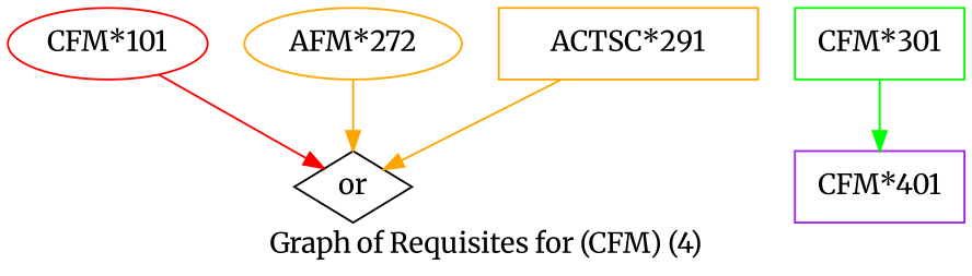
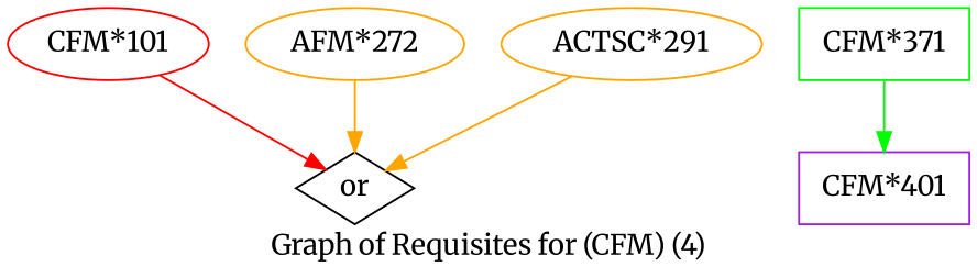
  strict digraph {
    fontname=Merriweather
    label="Graph of Requisites for (CFM) (4)"
    node [color=orange fontname=Merriweather]
    edge [color=orange fontname=Merriweather]
    "CFM*101" [color=red height=0.5 shape=ellipse width=1.1806]
    n2 [height=0.5 label=or shape=diamond width=0.81703 color=""]
-   "CFM*301" [color=green height=0.5 shape=box width=1.1806]
+   "CFM*301" [color=green height=0.5 shape=box width=1.1806 label="CFM*371"]
    "CFM*401" [color=purple height=0.5 shape=box width=1.1806]
    "AFM*272" [height=0.5 width=1.5165]
-   "ACTSC*291" [height=0.5 width=1.8054 shape=box]
+   "ACTSC*291" [height=0.5 width=1.8054]
    "CFM*101" -> n2 [color=red]
    "CFM*301" -> "CFM*401" [color=green]
    "AFM*272" -> n2
    "ACTSC*291" -> n2
  }
